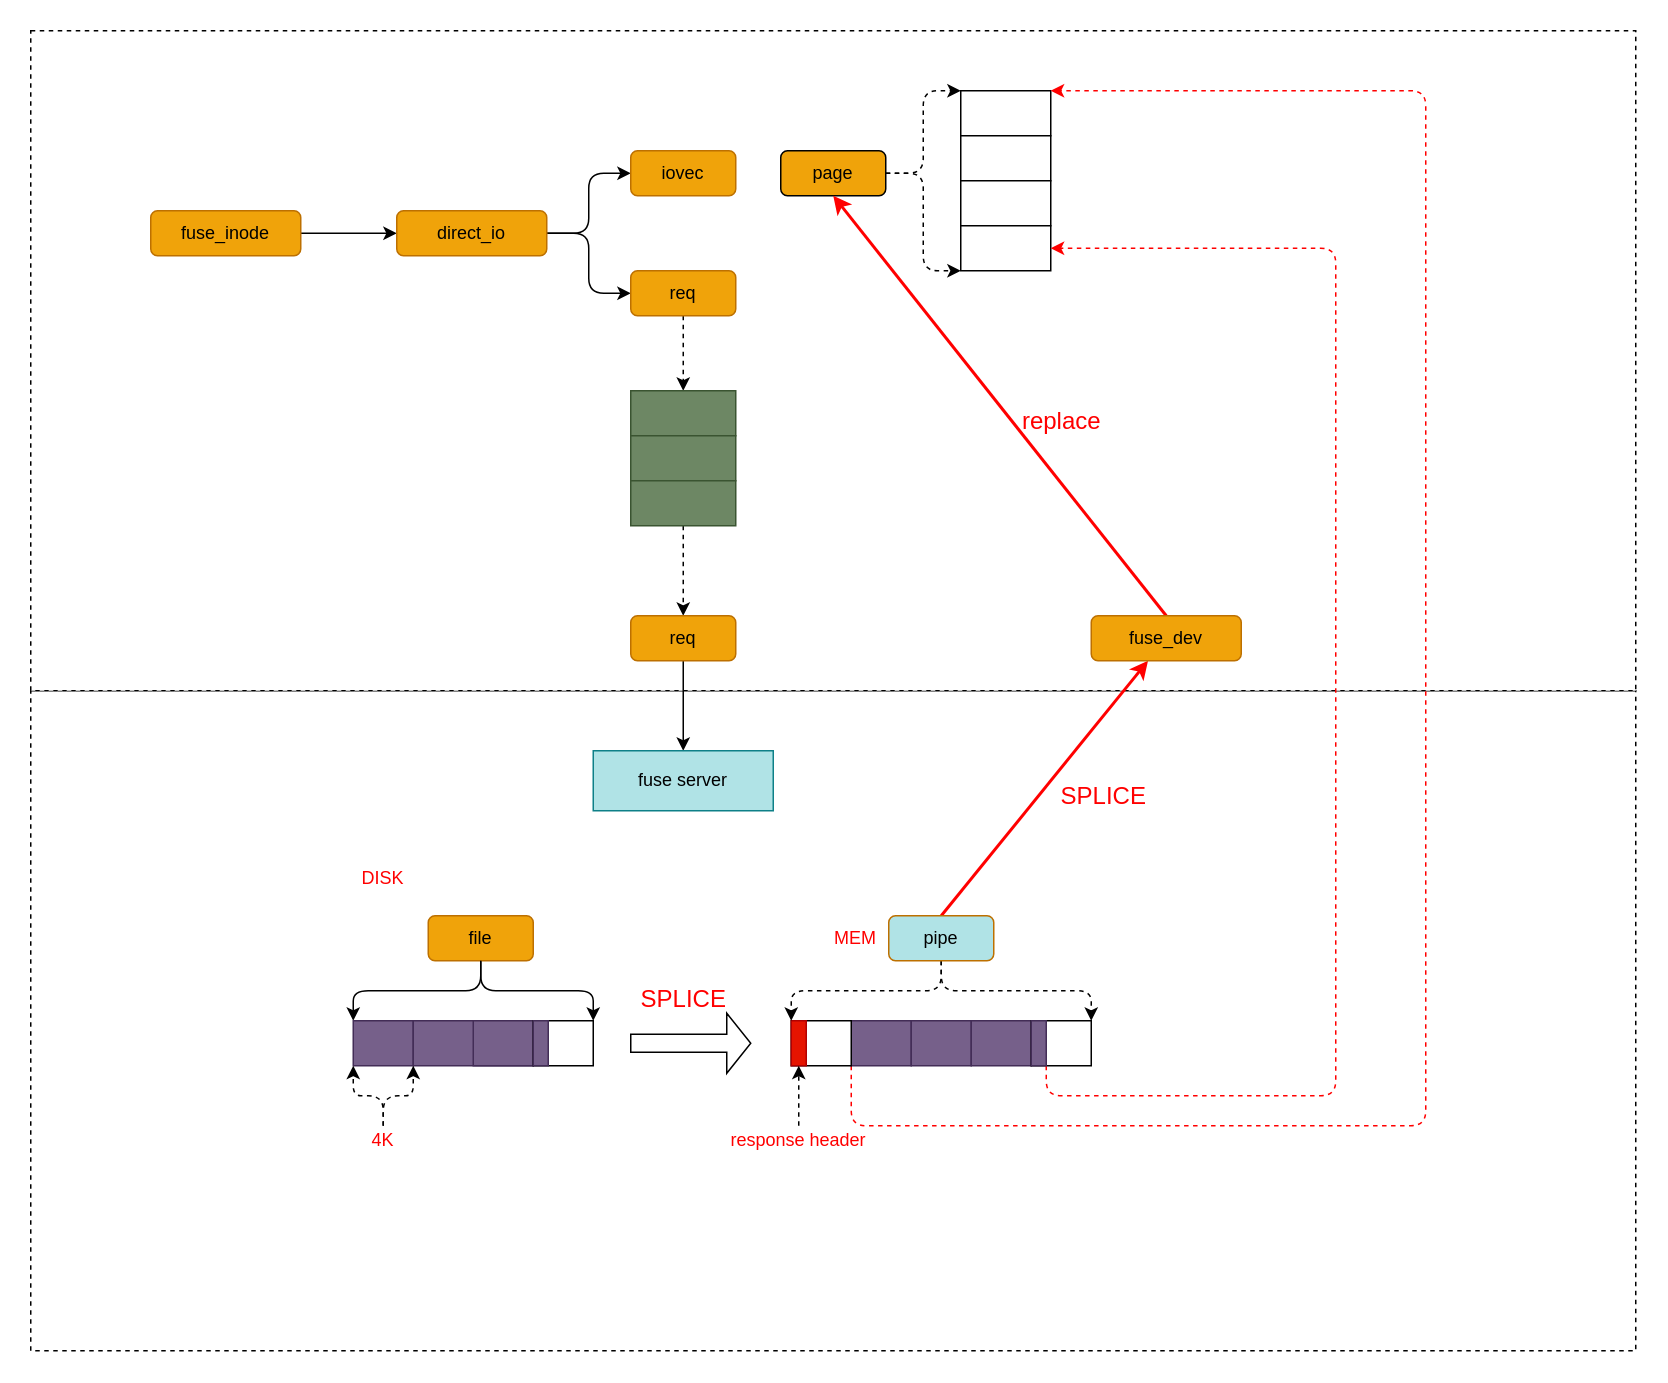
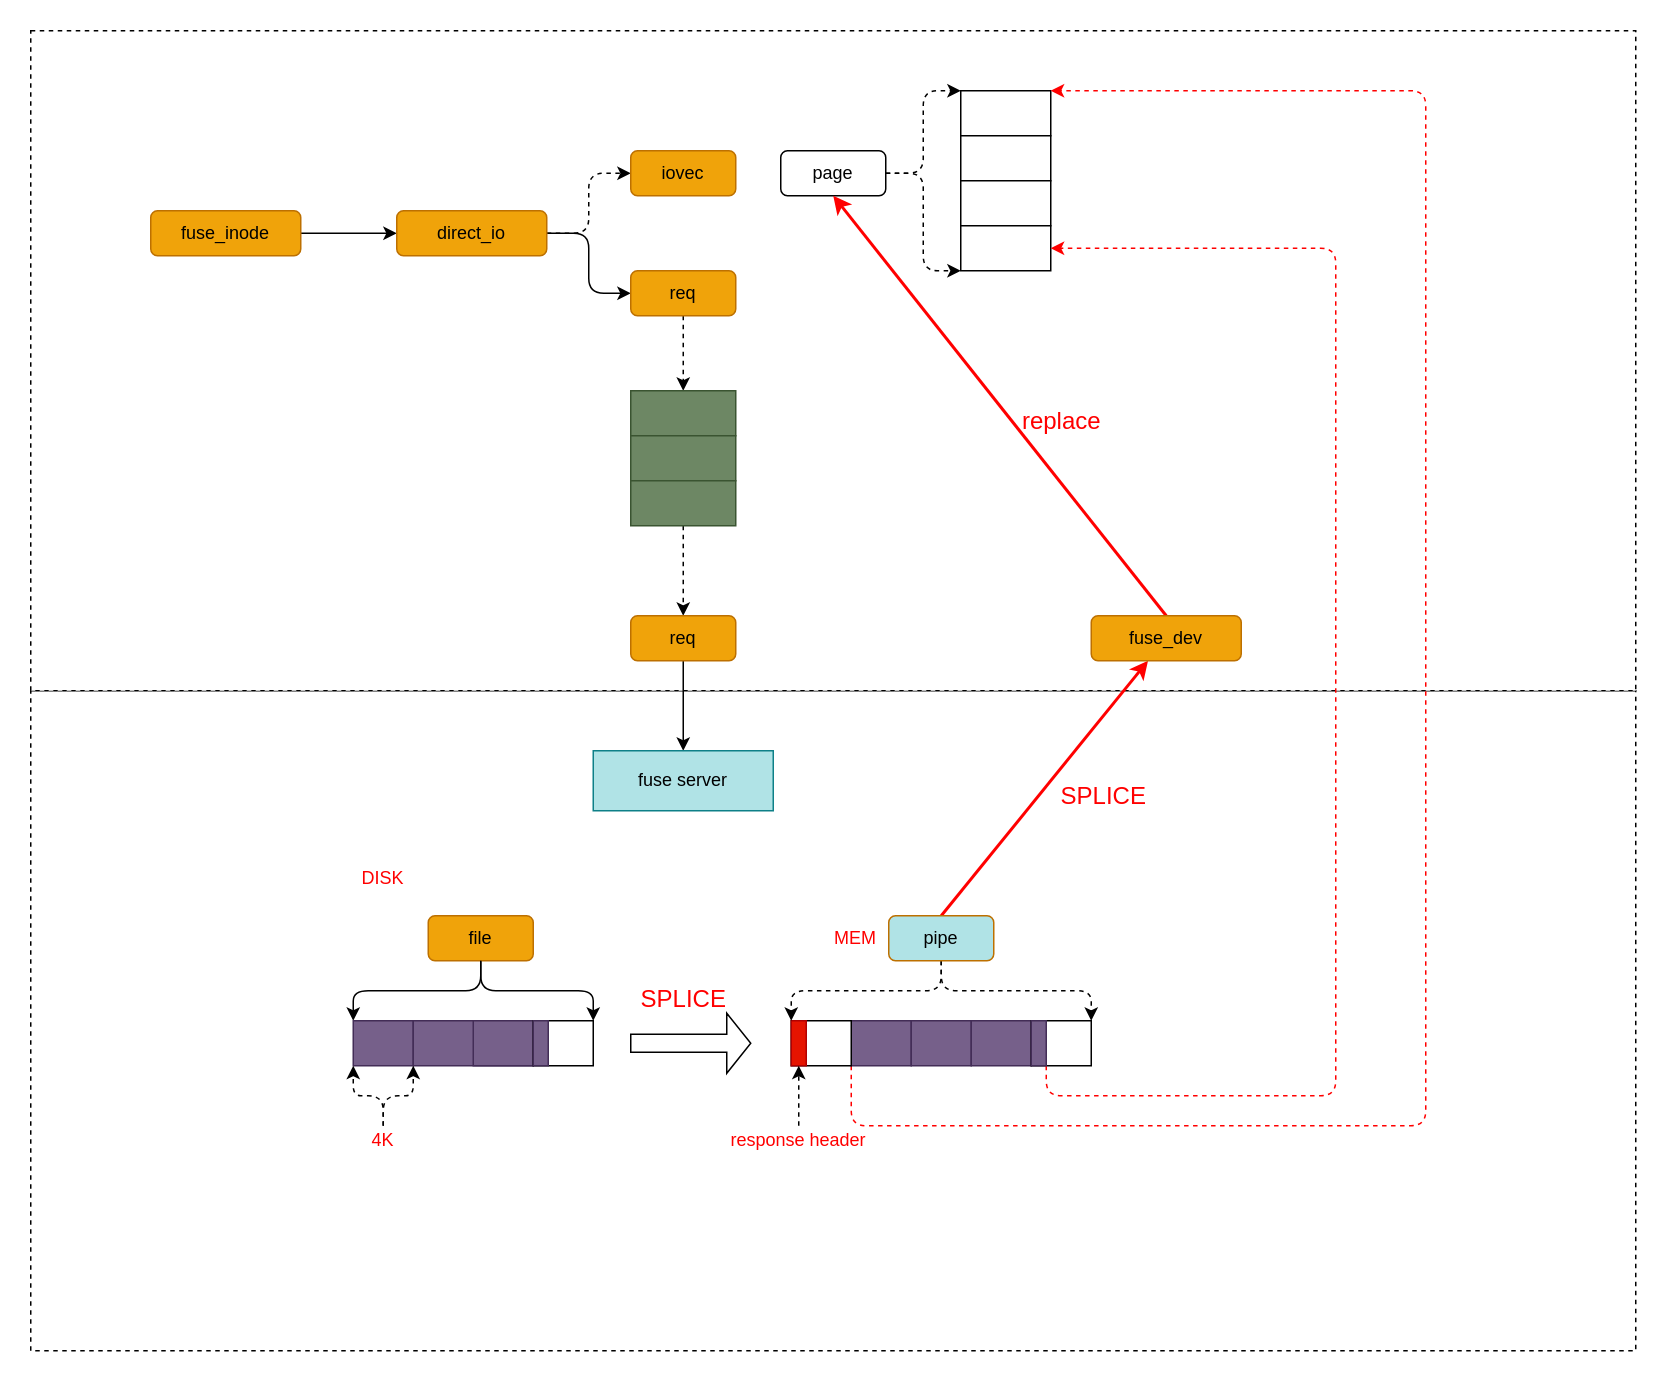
  <mxCell id="0" />
  <mxCell id="1" parent="0" />
  <mxCell id="2" value="" style="rounded=0;whiteSpace=wrap;html=1;dashed=1;" vertex="1" parent="1"><mxGeometry x="20" y="460" width="1070" height="440" as="geometry" /></mxCell>
  <mxCell id="3" value="" style="rounded=0;whiteSpace=wrap;html=1;dashed=1;" vertex="1" parent="1"><mxGeometry x="20" y="20" width="1070" height="440" as="geometry" /></mxCell>
  <mxCell id="4" style="edgeStyle=orthogonalEdgeStyle;rounded=0;orthogonalLoop=1;jettySize=auto;html=1;exitX=1;exitY=0.5;exitDx=0;exitDy=0;entryX=0;entryY=0.5;entryDx=0;entryDy=0;" edge="1" parent="1" source="5" target="8"><mxGeometry relative="1" as="geometry" /></mxCell>
  <mxCell id="5" value="fuse_inode" style="rounded=1;whiteSpace=wrap;html=1;fillColor=#f0a30a;strokeColor=#BD7000;fontColor=#000000;" vertex="1" parent="1"><mxGeometry x="100" y="140" width="100" height="30" as="geometry" /></mxCell>
- <mxCell id="6" style="edgeStyle=orthogonalEdgeStyle;rounded=1;orthogonalLoop=1;jettySize=auto;html=1;exitX=1;exitY=0.5;exitDx=0;exitDy=0;entryX=0;entryY=0.5;entryDx=0;entryDy=0;" edge="1" parent="1" source="8" target="11"><mxGeometry relative="1" as="geometry" /></mxCell>
+ <mxCell id="6" style="edgeStyle=orthogonalEdgeStyle;rounded=1;orthogonalLoop=1;jettySize=auto;html=1;exitX=1;exitY=0.5;exitDx=0;exitDy=0;entryX=0;entryY=0.5;entryDx=0;entryDy=0;dashed=1;" edge="1" parent="1" source="8" target="11"><mxGeometry relative="1" as="geometry" /></mxCell>
  <mxCell id="7" style="edgeStyle=orthogonalEdgeStyle;rounded=1;orthogonalLoop=1;jettySize=auto;html=1;exitX=1;exitY=0.5;exitDx=0;exitDy=0;entryX=0;entryY=0.5;entryDx=0;entryDy=0;" edge="1" parent="1" source="8" target="10"><mxGeometry relative="1" as="geometry" /></mxCell>
  <mxCell id="8" value="direct_io" style="rounded=1;whiteSpace=wrap;html=1;fillColor=#f0a30a;strokeColor=#BD7000;fontColor=#000000;" vertex="1" parent="1"><mxGeometry x="264" y="140" width="100" height="30" as="geometry" /></mxCell>
  <mxCell id="9" style="edgeStyle=orthogonalEdgeStyle;rounded=1;orthogonalLoop=1;jettySize=auto;html=1;exitX=0.5;exitY=1;exitDx=0;exitDy=0;entryX=0.5;entryY=0;entryDx=0;entryDy=0;dashed=1;" edge="1" parent="1" source="10" target="19"><mxGeometry relative="1" as="geometry" /></mxCell>
  <mxCell id="10" value="req" style="rounded=1;whiteSpace=wrap;html=1;fillColor=#f0a30a;strokeColor=#BD7000;fontColor=#000000;" vertex="1" parent="1"><mxGeometry x="420" y="180" width="70" height="30" as="geometry" /></mxCell>
  <mxCell id="11" value="iovec" style="rounded=1;whiteSpace=wrap;html=1;fillColor=#f0a30a;strokeColor=#BD7000;fontColor=#000000;" vertex="1" parent="1"><mxGeometry x="420" y="100" width="70" height="30" as="geometry" /></mxCell>
  <mxCell id="12" style="edgeStyle=orthogonalEdgeStyle;rounded=1;orthogonalLoop=1;jettySize=auto;html=1;exitX=1;exitY=0.5;exitDx=0;exitDy=0;entryX=0;entryY=0;entryDx=0;entryDy=0;dashed=1;" edge="1" parent="1" source="14" target="15"><mxGeometry relative="1" as="geometry"><Array as="points"><mxPoint x="615" y="115" /><mxPoint x="615" y="60" /></Array></mxGeometry></mxCell>
  <mxCell id="13" style="edgeStyle=orthogonalEdgeStyle;rounded=1;orthogonalLoop=1;jettySize=auto;html=1;exitX=1;exitY=0.5;exitDx=0;exitDy=0;entryX=0;entryY=1;entryDx=0;entryDy=0;dashed=1;" edge="1" parent="1" source="14" target="18"><mxGeometry relative="1" as="geometry"><Array as="points"><mxPoint x="615" y="115" /><mxPoint x="615" y="180" /></Array></mxGeometry></mxCell>
- <mxCell id="14" value="page" style="rounded=1;whiteSpace=wrap;html=1;fillColor=#f0a30a;" vertex="1" parent="1"><mxGeometry x="520" y="100" width="70" height="30" as="geometry" /></mxCell>
+ <mxCell id="14" value="page" style="rounded=1;whiteSpace=wrap;html=1;" vertex="1" parent="1"><mxGeometry x="520" y="100" width="70" height="30" as="geometry" /></mxCell>
  <mxCell id="15" value="" style="rounded=0;whiteSpace=wrap;html=1;" vertex="1" parent="1"><mxGeometry x="640" y="60" width="60" height="30" as="geometry" /></mxCell>
  <mxCell id="16" value="" style="rounded=0;whiteSpace=wrap;html=1;" vertex="1" parent="1"><mxGeometry x="640" y="90" width="60" height="30" as="geometry" /></mxCell>
  <mxCell id="17" value="" style="rounded=0;whiteSpace=wrap;html=1;" vertex="1" parent="1"><mxGeometry x="640" y="120" width="60" height="30" as="geometry" /></mxCell>
  <mxCell id="18" value="" style="rounded=0;whiteSpace=wrap;html=1;" vertex="1" parent="1"><mxGeometry x="640" y="150" width="60" height="30" as="geometry" /></mxCell>
  <mxCell id="19" value="" style="rounded=0;whiteSpace=wrap;html=1;fillColor=#6d8764;strokeColor=#3A5431;fontColor=#ffffff;" vertex="1" parent="1"><mxGeometry x="420" y="260" width="70" height="30" as="geometry" /></mxCell>
  <mxCell id="20" value="" style="rounded=0;whiteSpace=wrap;html=1;fillColor=#6d8764;strokeColor=#3A5431;fontColor=#ffffff;" vertex="1" parent="1"><mxGeometry x="420" y="290" width="70" height="30" as="geometry" /></mxCell>
  <mxCell id="21" style="edgeStyle=orthogonalEdgeStyle;rounded=1;orthogonalLoop=1;jettySize=auto;html=1;exitX=0.5;exitY=1;exitDx=0;exitDy=0;entryX=0.5;entryY=0;entryDx=0;entryDy=0;dashed=1;entryPerimeter=0;" edge="1" parent="1" source="22" target="24"><mxGeometry relative="1" as="geometry" /></mxCell>
  <mxCell id="22" value="" style="rounded=0;whiteSpace=wrap;html=1;fillColor=#6d8764;strokeColor=#3A5431;fontColor=#ffffff;" vertex="1" parent="1"><mxGeometry x="420" y="320" width="70" height="30" as="geometry" /></mxCell>
  <mxCell id="23" style="edgeStyle=orthogonalEdgeStyle;rounded=1;orthogonalLoop=1;jettySize=auto;html=1;exitX=0.5;exitY=1;exitDx=0;exitDy=0;entryX=0.5;entryY=0;entryDx=0;entryDy=0;" edge="1" parent="1" source="24" target="25"><mxGeometry relative="1" as="geometry" /></mxCell>
  <mxCell id="24" value="req" style="rounded=1;whiteSpace=wrap;html=1;fillColor=#f0a30a;strokeColor=#BD7000;fontColor=#000000;" vertex="1" parent="1"><mxGeometry x="420" y="410" width="70" height="30" as="geometry" /></mxCell>
  <mxCell id="25" value="fuse server" style="rounded=0;whiteSpace=wrap;html=1;fillColor=#b0e3e6;strokeColor=#0e8088;" vertex="1" parent="1"><mxGeometry x="395" y="500" width="120" height="40" as="geometry" /></mxCell>
  <mxCell id="26" style="edgeStyle=orthogonalEdgeStyle;rounded=1;orthogonalLoop=1;jettySize=auto;html=1;exitX=0.5;exitY=1;exitDx=0;exitDy=0;entryX=0;entryY=0;entryDx=0;entryDy=0;fontSize=16;fontColor=#FF0000;" edge="1" parent="1" source="27" target="29"><mxGeometry relative="1" as="geometry" /></mxCell>
  <mxCell id="27" value="file" style="rounded=1;whiteSpace=wrap;html=1;fillColor=#f0a30a;strokeColor=#BD7000;fontColor=#000000;" vertex="1" parent="1"><mxGeometry x="285" y="610" width="70" height="30" as="geometry" /></mxCell>
  <mxCell id="28" value="DISK" style="text;html=1;strokeColor=none;fillColor=none;align=center;verticalAlign=middle;whiteSpace=wrap;rounded=0;dashed=1;fontColor=#FF0000;" vertex="1" parent="1"><mxGeometry x="235" y="575" width="40" height="20" as="geometry" /></mxCell>
  <mxCell id="29" value="" style="rounded=0;whiteSpace=wrap;html=1;fillColor=#76608a;strokeColor=#432D57;fontColor=#ffffff;" vertex="1" parent="1"><mxGeometry x="235" y="680" width="40" height="30" as="geometry" /></mxCell>
  <mxCell id="30" value="" style="rounded=0;whiteSpace=wrap;html=1;fillColor=#76608a;strokeColor=#432D57;fontColor=#ffffff;" vertex="1" parent="1"><mxGeometry x="275" y="680" width="80" height="30" as="geometry" /></mxCell>
  <mxCell id="31" value="" style="rounded=0;whiteSpace=wrap;html=1;fillColor=#76608a;strokeColor=#432D57;fontColor=#ffffff;" vertex="1" parent="1"><mxGeometry x="315" y="680" width="40" height="30" as="geometry" /></mxCell>
  <mxCell id="32" value="" style="rounded=0;whiteSpace=wrap;html=1;" vertex="1" parent="1"><mxGeometry x="355" y="680" width="40" height="30" as="geometry" /></mxCell>
  <mxCell id="33" value="" style="rounded=0;whiteSpace=wrap;html=1;fillColor=#76608a;strokeColor=#432D57;fontColor=#ffffff;" vertex="1" parent="1"><mxGeometry x="355" y="680" width="10" height="30" as="geometry" /></mxCell>
  <mxCell id="34" style="edgeStyle=orthogonalEdgeStyle;rounded=1;orthogonalLoop=1;jettySize=auto;html=1;exitX=0.5;exitY=1;exitDx=0;exitDy=0;entryX=1;entryY=0;entryDx=0;entryDy=0;fontSize=16;fontColor=#FF0000;" edge="1" parent="1" source="27" target="32"><mxGeometry relative="1" as="geometry"><mxPoint x="330" y="650" as="sourcePoint" /><mxPoint x="245" y="690" as="targetPoint" /></mxGeometry></mxCell>
  <mxCell id="35" style="edgeStyle=orthogonalEdgeStyle;rounded=1;orthogonalLoop=1;jettySize=auto;html=1;exitX=0.5;exitY=0;exitDx=0;exitDy=0;entryX=0;entryY=1;entryDx=0;entryDy=0;fontSize=16;fontColor=#FF0000;dashed=1;" edge="1" parent="1" source="37" target="29"><mxGeometry relative="1" as="geometry" /></mxCell>
  <mxCell id="36" style="edgeStyle=orthogonalEdgeStyle;rounded=1;orthogonalLoop=1;jettySize=auto;html=1;exitX=0.5;exitY=0;exitDx=0;exitDy=0;entryX=1;entryY=1;entryDx=0;entryDy=0;fontSize=16;fontColor=#FF0000;dashed=1;" edge="1" parent="1" source="37" target="29"><mxGeometry relative="1" as="geometry" /></mxCell>
  <mxCell id="37" value="4K" style="text;html=1;strokeColor=none;fillColor=none;align=center;verticalAlign=middle;whiteSpace=wrap;rounded=0;dashed=1;fontColor=#FF0000;" vertex="1" parent="1"><mxGeometry x="235" y="750" width="40" height="20" as="geometry" /></mxCell>
  <mxCell id="38" style="edgeStyle=orthogonalEdgeStyle;rounded=1;orthogonalLoop=1;jettySize=auto;html=1;exitX=0;exitY=1;exitDx=0;exitDy=0;entryX=1;entryY=0;entryDx=0;entryDy=0;dashed=1;fontSize=16;fontColor=#FF0000;strokeColor=#FF0000;strokeWidth=1;" edge="1" parent="1" source="39" target="15"><mxGeometry relative="1" as="geometry"><Array as="points"><mxPoint x="567" y="750" /><mxPoint x="950" y="750" /><mxPoint x="950" y="60" /></Array></mxGeometry></mxCell>
  <mxCell id="39" value="" style="rounded=0;whiteSpace=wrap;html=1;fillColor=#76608a;strokeColor=#432D57;fontColor=#ffffff;" vertex="1" parent="1"><mxGeometry x="567" y="680" width="40" height="30" as="geometry" /></mxCell>
  <mxCell id="40" value="" style="rounded=0;whiteSpace=wrap;html=1;fillColor=#76608a;strokeColor=#432D57;fontColor=#ffffff;" vertex="1" parent="1"><mxGeometry x="607" y="680" width="40" height="30" as="geometry" /></mxCell>
  <mxCell id="41" value="" style="rounded=0;whiteSpace=wrap;html=1;fillColor=#76608a;strokeColor=#432D57;fontColor=#ffffff;" vertex="1" parent="1"><mxGeometry x="647" y="680" width="40" height="30" as="geometry" /></mxCell>
  <mxCell id="42" value="" style="rounded=0;whiteSpace=wrap;html=1;" vertex="1" parent="1"><mxGeometry x="687" y="680" width="40" height="30" as="geometry" /></mxCell>
  <mxCell id="43" value="" style="rounded=0;whiteSpace=wrap;html=1;" vertex="1" parent="1"><mxGeometry x="527" y="680" width="40" height="30" as="geometry" /></mxCell>
  <mxCell id="44" value="" style="rounded=0;whiteSpace=wrap;html=1;fillColor=#e51400;strokeColor=#B20000;fontColor=#ffffff;" vertex="1" parent="1"><mxGeometry x="527" y="680" width="10" height="30" as="geometry" /></mxCell>
  <mxCell id="45" style="edgeStyle=orthogonalEdgeStyle;rounded=1;orthogonalLoop=1;jettySize=auto;html=1;exitX=1;exitY=1;exitDx=0;exitDy=0;entryX=1;entryY=0.5;entryDx=0;entryDy=0;dashed=1;fontSize=16;fontColor=#FF0000;strokeColor=#FF0000;strokeWidth=1;" edge="1" parent="1" source="46" target="18"><mxGeometry relative="1" as="geometry"><Array as="points"><mxPoint x="697" y="730" /><mxPoint x="890" y="730" /><mxPoint x="890" y="165" /></Array></mxGeometry></mxCell>
  <mxCell id="46" value="" style="rounded=0;whiteSpace=wrap;html=1;fillColor=#76608a;strokeColor=#432D57;fontColor=#ffffff;" vertex="1" parent="1"><mxGeometry x="687" y="680" width="10" height="30" as="geometry" /></mxCell>
  <mxCell id="47" style="edgeStyle=orthogonalEdgeStyle;rounded=1;orthogonalLoop=1;jettySize=auto;html=1;exitX=0.5;exitY=1;exitDx=0;exitDy=0;entryX=0;entryY=0;entryDx=0;entryDy=0;dashed=1;fontSize=16;fontColor=#FF0000;" edge="1" parent="1" source="50" target="44"><mxGeometry relative="1" as="geometry" /></mxCell>
  <mxCell id="48" style="edgeStyle=orthogonalEdgeStyle;rounded=1;orthogonalLoop=1;jettySize=auto;html=1;exitX=0.5;exitY=1;exitDx=0;exitDy=0;entryX=1;entryY=0;entryDx=0;entryDy=0;dashed=1;fontSize=16;fontColor=#FF0000;" edge="1" parent="1" source="50" target="42"><mxGeometry relative="1" as="geometry" /></mxCell>
  <mxCell id="49" style="rounded=1;orthogonalLoop=1;jettySize=auto;html=1;exitX=0.5;exitY=0;exitDx=0;exitDy=0;fontSize=16;fontColor=#FF0000;fillColor=#e51400;strokeColor=#FF0000;strokeWidth=2;" edge="1" parent="1" source="50" target="57"><mxGeometry relative="1" as="geometry" /></mxCell>
  <mxCell id="50" value="pipe" style="rounded=1;whiteSpace=wrap;html=1;fillColor=#b0e3e6;strokeColor=#BD7000;fontColor=#000000;" vertex="1" parent="1"><mxGeometry x="592" y="610" width="70" height="30" as="geometry" /></mxCell>
  <mxCell id="51" value="MEM" style="text;html=1;strokeColor=none;fillColor=none;align=center;verticalAlign=middle;whiteSpace=wrap;rounded=0;dashed=1;fontColor=#FF0000;" vertex="1" parent="1"><mxGeometry x="550" y="615" width="40" height="20" as="geometry" /></mxCell>
  <mxCell id="52" style="edgeStyle=orthogonalEdgeStyle;rounded=1;orthogonalLoop=1;jettySize=auto;html=1;exitX=0.5;exitY=0;exitDx=0;exitDy=0;entryX=0.5;entryY=1;entryDx=0;entryDy=0;dashed=1;fontSize=16;fontColor=#FF0000;" edge="1" parent="1" source="53" target="44"><mxGeometry relative="1" as="geometry" /></mxCell>
  <mxCell id="53" value="response header" style="text;html=1;strokeColor=none;fillColor=none;align=center;verticalAlign=middle;whiteSpace=wrap;rounded=0;dashed=1;fontColor=#FF0000;" vertex="1" parent="1"><mxGeometry x="478" y="750" width="108" height="20" as="geometry" /></mxCell>
  <mxCell id="54" value="" style="shape=singleArrow;whiteSpace=wrap;html=1;rounded=0;fontSize=16;fontColor=#FF0000;arrowWidth=0.3;arrowSize=0.2;" vertex="1" parent="1"><mxGeometry x="420" y="675" width="80" height="40" as="geometry" /></mxCell>
  <mxCell id="55" value="SPLICE" style="text;html=1;align=center;verticalAlign=middle;resizable=0;points=[];autosize=1;strokeColor=none;fillColor=none;fontSize=16;fontColor=#FF0000;" vertex="1" parent="1"><mxGeometry x="420" y="655" width="70" height="20" as="geometry" /></mxCell>
  <mxCell id="56" style="edgeStyle=none;rounded=1;orthogonalLoop=1;jettySize=auto;html=1;exitX=0.5;exitY=0;exitDx=0;exitDy=0;fontSize=16;fontColor=#FF0000;strokeColor=#FF0000;strokeWidth=2;" edge="1" parent="1" source="57"><mxGeometry relative="1" as="geometry"><mxPoint x="555" y="130" as="targetPoint" /></mxGeometry></mxCell>
  <mxCell id="57" value="fuse_dev" style="rounded=1;whiteSpace=wrap;html=1;fillColor=#f0a30a;strokeColor=#BD7000;fontColor=#000000;" vertex="1" parent="1"><mxGeometry x="727" y="410" width="100" height="30" as="geometry" /></mxCell>
  <mxCell id="58" value="SPLICE" style="text;html=1;align=center;verticalAlign=middle;resizable=0;points=[];autosize=1;strokeColor=none;fillColor=none;fontSize=16;fontColor=#FF0000;" vertex="1" parent="1"><mxGeometry x="700" y="520" width="70" height="20" as="geometry" /></mxCell>
  <mxCell id="59" value="replace" style="text;html=1;align=center;verticalAlign=middle;resizable=0;points=[];autosize=1;strokeColor=none;fillColor=none;fontSize=16;fontColor=#FF0000;" vertex="1" parent="1"><mxGeometry x="672" y="270" width="70" height="20" as="geometry" /></mxCell>
